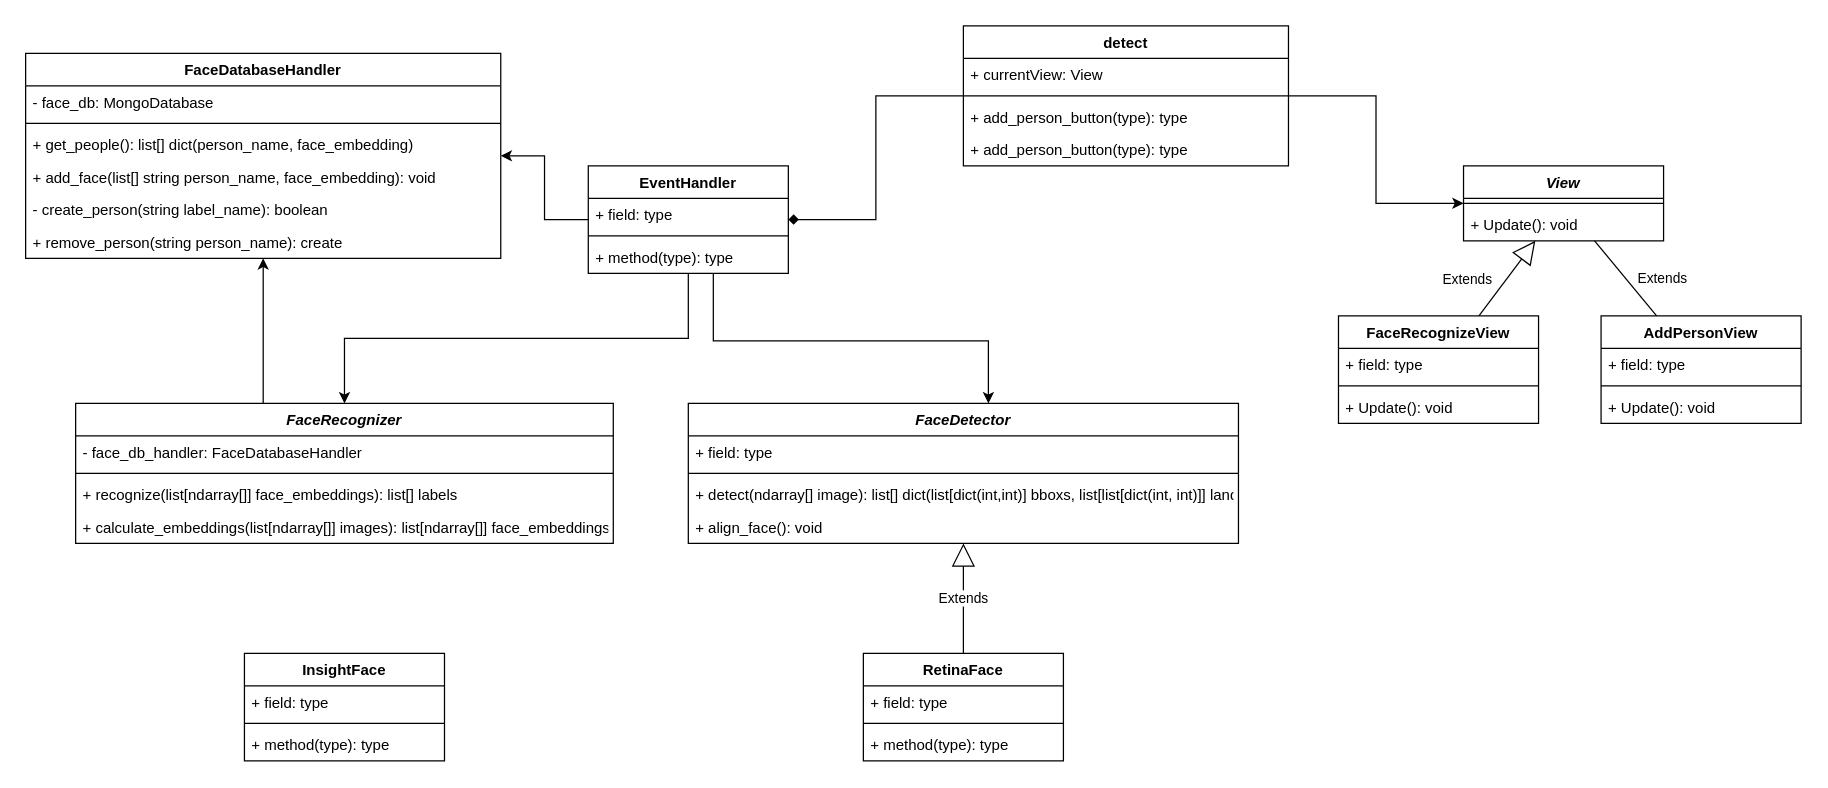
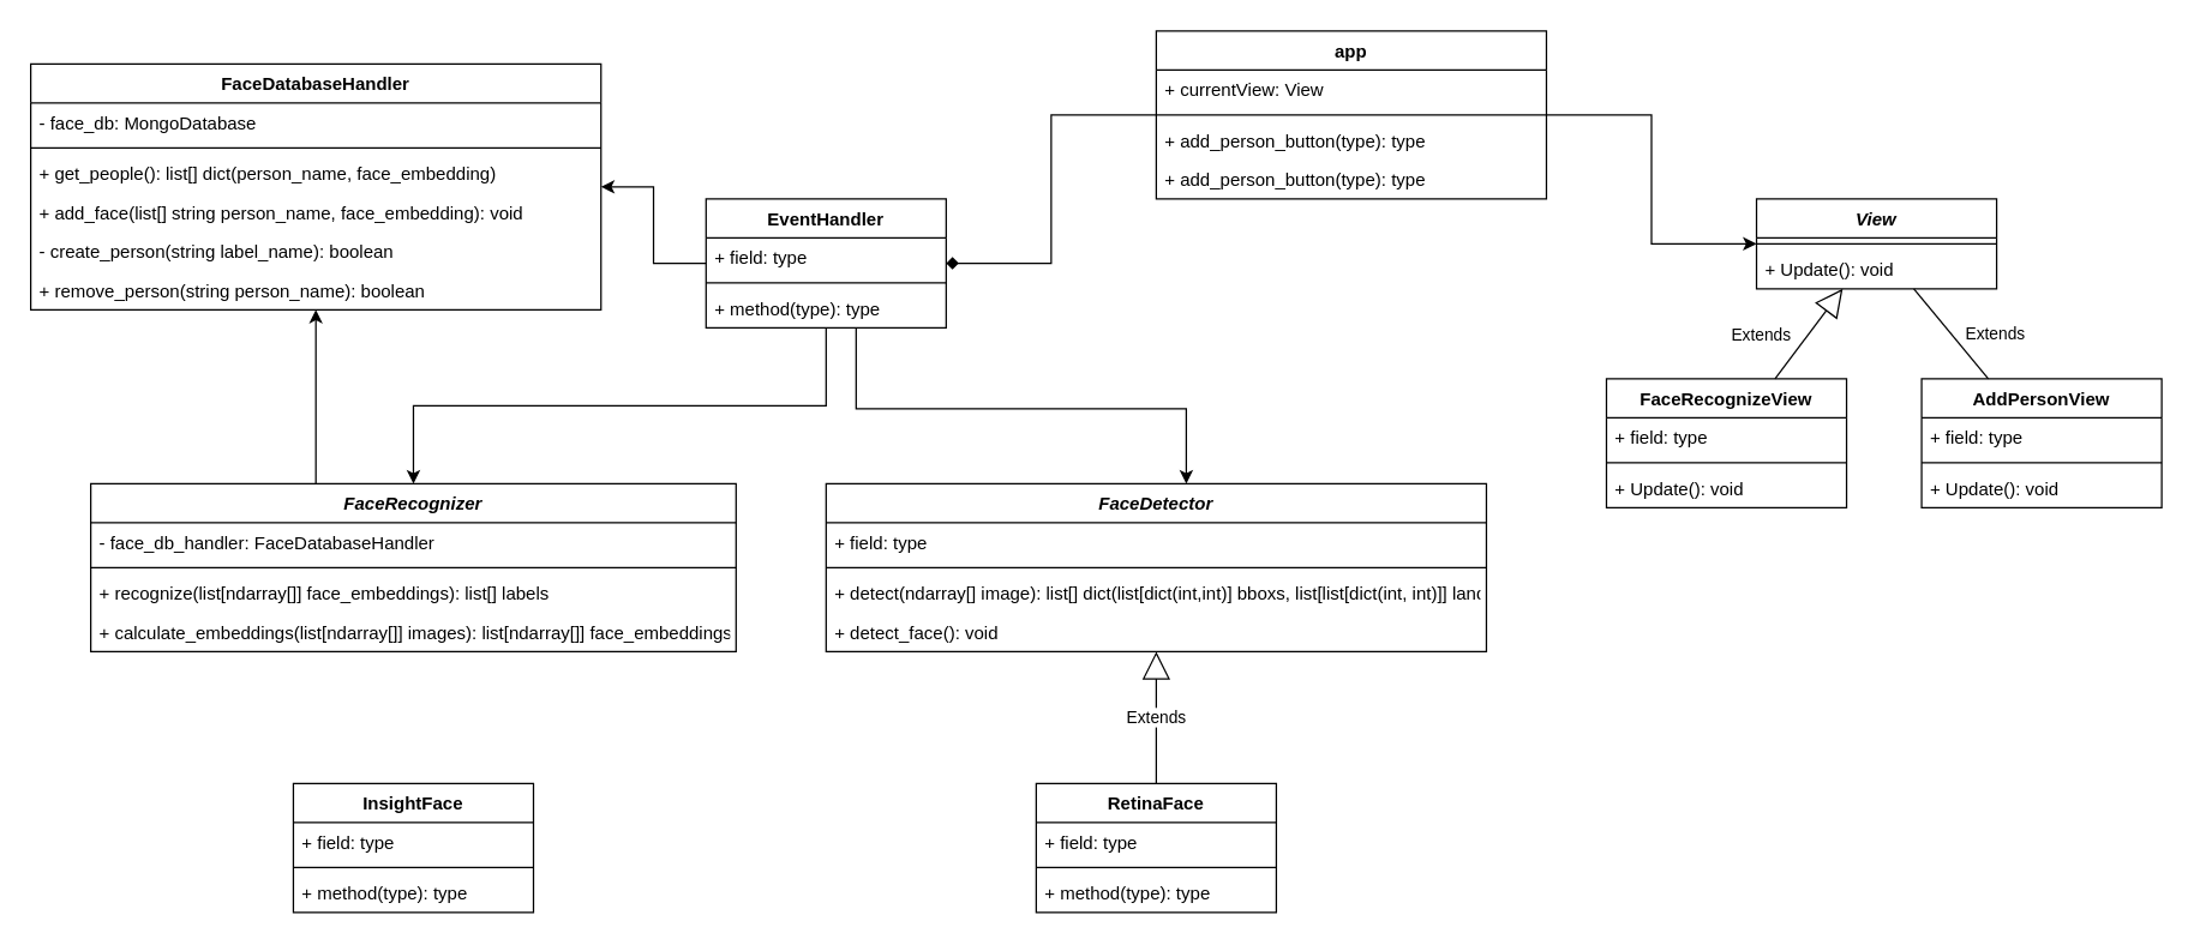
  <mxCell id="0" />
  <mxCell id="1" parent="0" />
  <mxCell id="2" style="edgeStyle=orthogonalEdgeStyle;rounded=0;orthogonalLoop=1;jettySize=auto;html=1;" parent="1" source="3" target="8" edge="1"><mxGeometry relative="1" as="geometry"><Array as="points"><mxPoint x="210" y="292" /><mxPoint x="210" y="292" /></Array></mxGeometry></mxCell>
  <mxCell id="3" value="FaceRecognizer" style="swimlane;fontStyle=3;align=center;verticalAlign=top;childLayout=stackLayout;horizontal=1;startSize=26;horizontalStack=0;resizeParent=1;resizeParentMax=0;resizeLast=0;collapsible=1;marginBottom=0;rounded=0;" parent="1" vertex="1"><mxGeometry x="60" y="322" width="430" height="112" as="geometry" /></mxCell>
  <mxCell id="4" value="- face_db_handler: FaceDatabaseHandler" style="text;strokeColor=none;fillColor=none;align=left;verticalAlign=top;spacingLeft=4;spacingRight=4;overflow=hidden;rotatable=0;points=[[0,0.5],[1,0.5]];portConstraint=eastwest;" parent="3" vertex="1"><mxGeometry y="26" width="430" height="26" as="geometry" /></mxCell>
  <mxCell id="5" value="" style="line;strokeWidth=1;fillColor=none;align=left;verticalAlign=middle;spacingTop=-1;spacingLeft=3;spacingRight=3;rotatable=0;labelPosition=right;points=[];portConstraint=eastwest;" parent="3" vertex="1"><mxGeometry y="52" width="430" height="8" as="geometry" /></mxCell>
  <mxCell id="6" value="+ recognize(list[ndarray[]] face_embeddings): list[] labels" style="text;strokeColor=none;fillColor=none;align=left;verticalAlign=top;spacingLeft=4;spacingRight=4;overflow=hidden;rotatable=0;points=[[0,0.5],[1,0.5]];portConstraint=eastwest;" parent="3" vertex="1"><mxGeometry y="60" width="430" height="26" as="geometry" /></mxCell>
  <mxCell id="7" value="+ calculate_embeddings(list[ndarray[]] images): list[ndarray[]] face_embeddings" style="text;strokeColor=none;fillColor=none;align=left;verticalAlign=top;spacingLeft=4;spacingRight=4;overflow=hidden;rotatable=0;points=[[0,0.5],[1,0.5]];portConstraint=eastwest;" parent="3" vertex="1"><mxGeometry y="86" width="430" height="26" as="geometry" /></mxCell>
  <mxCell id="8" value="FaceDatabaseHandler" style="swimlane;fontStyle=1;align=center;verticalAlign=top;childLayout=stackLayout;horizontal=1;startSize=26;horizontalStack=0;resizeParent=1;resizeParentMax=0;resizeLast=0;collapsible=1;marginBottom=0;rounded=0;" parent="1" vertex="1"><mxGeometry x="20" y="42" width="380" height="164" as="geometry" /></mxCell>
  <mxCell id="9" value="- face_db: MongoDatabase" style="text;strokeColor=none;fillColor=none;align=left;verticalAlign=top;spacingLeft=4;spacingRight=4;overflow=hidden;rotatable=0;points=[[0,0.5],[1,0.5]];portConstraint=eastwest;" parent="8" vertex="1"><mxGeometry y="26" width="380" height="26" as="geometry" /></mxCell>
  <mxCell id="10" value="" style="line;strokeWidth=1;fillColor=none;align=left;verticalAlign=middle;spacingTop=-1;spacingLeft=3;spacingRight=3;rotatable=0;labelPosition=right;points=[];portConstraint=eastwest;" parent="8" vertex="1"><mxGeometry y="52" width="380" height="8" as="geometry" /></mxCell>
  <mxCell id="11" value="+ get_people(): list[] dict(person_name, face_embedding)" style="text;strokeColor=none;fillColor=none;align=left;verticalAlign=top;spacingLeft=4;spacingRight=4;overflow=hidden;rotatable=0;points=[[0,0.5],[1,0.5]];portConstraint=eastwest;" parent="8" vertex="1"><mxGeometry y="60" width="380" height="26" as="geometry" /></mxCell>
  <mxCell id="12" value="+ add_face(list[] string person_name, face_embedding): void" style="text;strokeColor=none;fillColor=none;align=left;verticalAlign=top;spacingLeft=4;spacingRight=4;overflow=hidden;rotatable=0;points=[[0,0.5],[1,0.5]];portConstraint=eastwest;" parent="8" vertex="1"><mxGeometry y="86" width="380" height="26" as="geometry" /></mxCell>
  <mxCell id="13" value="- create_person(string label_name): boolean" style="text;strokeColor=none;fillColor=none;align=left;verticalAlign=top;spacingLeft=4;spacingRight=4;overflow=hidden;rotatable=0;points=[[0,0.5],[1,0.5]];portConstraint=eastwest;" parent="8" vertex="1"><mxGeometry y="112" width="380" height="26" as="geometry" /></mxCell>
- <mxCell id="14" value="+ remove_person(string person_name): create" style="text;strokeColor=none;fillColor=none;align=left;verticalAlign=top;spacingLeft=4;spacingRight=4;overflow=hidden;rotatable=0;points=[[0,0.5],[1,0.5]];portConstraint=eastwest;" parent="8" vertex="1"><mxGeometry y="138" width="380" height="26" as="geometry" /></mxCell>
+ <mxCell id="14" value="+ remove_person(string person_name): boolean" style="text;strokeColor=none;fillColor=none;align=left;verticalAlign=top;spacingLeft=4;spacingRight=4;overflow=hidden;rotatable=0;points=[[0,0.5],[1,0.5]];portConstraint=eastwest;" parent="8" vertex="1"><mxGeometry y="138" width="380" height="26" as="geometry" /></mxCell>
  <mxCell id="15" value="FaceDetector" style="swimlane;fontStyle=3;align=center;verticalAlign=top;childLayout=stackLayout;horizontal=1;startSize=26;horizontalStack=0;resizeParent=1;resizeParentMax=0;resizeLast=0;collapsible=1;marginBottom=0;rounded=0;" parent="1" vertex="1"><mxGeometry x="550" y="322" width="440" height="112" as="geometry" /></mxCell>
  <mxCell id="16" value="+ field: type" style="text;strokeColor=none;fillColor=none;align=left;verticalAlign=top;spacingLeft=4;spacingRight=4;overflow=hidden;rotatable=0;points=[[0,0.5],[1,0.5]];portConstraint=eastwest;" parent="15" vertex="1"><mxGeometry y="26" width="440" height="26" as="geometry" /></mxCell>
  <mxCell id="17" value="" style="line;strokeWidth=1;fillColor=none;align=left;verticalAlign=middle;spacingTop=-1;spacingLeft=3;spacingRight=3;rotatable=0;labelPosition=right;points=[];portConstraint=eastwest;" parent="15" vertex="1"><mxGeometry y="52" width="440" height="8" as="geometry" /></mxCell>
  <mxCell id="18" value="+ detect(ndarray[] image): list[] dict(list[dict(int,int)] bboxs, list[list[dict(int, int)]] landmarks)" style="text;strokeColor=none;fillColor=none;align=left;verticalAlign=top;spacingLeft=4;spacingRight=4;overflow=hidden;rotatable=0;points=[[0,0.5],[1,0.5]];portConstraint=eastwest;" parent="15" vertex="1"><mxGeometry y="60" width="440" height="26" as="geometry" /></mxCell>
- <mxCell id="19" value="+ align_face(): void" style="text;strokeColor=none;fillColor=none;align=left;verticalAlign=top;spacingLeft=4;spacingRight=4;overflow=hidden;rotatable=0;points=[[0,0.5],[1,0.5]];portConstraint=eastwest;" parent="15" vertex="1"><mxGeometry y="86" width="440" height="26" as="geometry" /></mxCell>
+ <mxCell id="19" value="+ detect_face(): void" style="text;strokeColor=none;fillColor=none;align=left;verticalAlign=top;spacingLeft=4;spacingRight=4;overflow=hidden;rotatable=0;points=[[0,0.5],[1,0.5]];portConstraint=eastwest;" parent="15" vertex="1"><mxGeometry y="86" width="440" height="26" as="geometry" /></mxCell>
  <mxCell id="20" style="edgeStyle=orthogonalEdgeStyle;rounded=0;orthogonalLoop=1;jettySize=auto;html=1;" parent="1" source="22" target="34" edge="1"><mxGeometry relative="1" as="geometry" /></mxCell>
  <mxCell id="21" style="edgeStyle=orthogonalEdgeStyle;rounded=0;orthogonalLoop=1;jettySize=auto;html=1;endArrow=diamond;" edge="1" parent="1" source="22" target="30"><mxGeometry relative="1" as="geometry" /></mxCell>
- <mxCell id="22" value="detect" style="swimlane;fontStyle=1;align=center;verticalAlign=top;childLayout=stackLayout;horizontal=1;startSize=26;horizontalStack=0;resizeParent=1;resizeParentMax=0;resizeLast=0;collapsible=1;marginBottom=0;rounded=0;" parent="1" vertex="1"><mxGeometry x="770" y="20" width="260" height="112" as="geometry" /></mxCell>
+ <mxCell id="22" value="app" style="swimlane;fontStyle=1;align=center;verticalAlign=top;childLayout=stackLayout;horizontal=1;startSize=26;horizontalStack=0;resizeParent=1;resizeParentMax=0;resizeLast=0;collapsible=1;marginBottom=0;rounded=0;" parent="1" vertex="1"><mxGeometry x="770" y="20" width="260" height="112" as="geometry" /></mxCell>
  <mxCell id="23" value="+ currentView: View" style="text;strokeColor=none;fillColor=none;align=left;verticalAlign=top;spacingLeft=4;spacingRight=4;overflow=hidden;rotatable=0;points=[[0,0.5],[1,0.5]];portConstraint=eastwest;" parent="22" vertex="1"><mxGeometry y="26" width="260" height="26" as="geometry" /></mxCell>
  <mxCell id="24" value="" style="line;strokeWidth=1;fillColor=none;align=left;verticalAlign=middle;spacingTop=-1;spacingLeft=3;spacingRight=3;rotatable=0;labelPosition=right;points=[];portConstraint=eastwest;" parent="22" vertex="1"><mxGeometry y="52" width="260" height="8" as="geometry" /></mxCell>
  <mxCell id="25" value="+ add_person_button(type): type" style="text;strokeColor=none;fillColor=none;align=left;verticalAlign=top;spacingLeft=4;spacingRight=4;overflow=hidden;rotatable=0;points=[[0,0.5],[1,0.5]];portConstraint=eastwest;" parent="22" vertex="1"><mxGeometry y="60" width="260" height="26" as="geometry" /></mxCell>
  <mxCell id="26" value="+ add_person_button(type): type" style="text;strokeColor=none;fillColor=none;align=left;verticalAlign=top;spacingLeft=4;spacingRight=4;overflow=hidden;rotatable=0;points=[[0,0.5],[1,0.5]];portConstraint=eastwest;" parent="22" vertex="1"><mxGeometry y="86" width="260" height="26" as="geometry" /></mxCell>
  <mxCell id="27" style="edgeStyle=orthogonalEdgeStyle;rounded=0;orthogonalLoop=1;jettySize=auto;html=1;" parent="1" source="30" target="3" edge="1"><mxGeometry relative="1" as="geometry" /></mxCell>
  <mxCell id="28" style="edgeStyle=orthogonalEdgeStyle;rounded=0;orthogonalLoop=1;jettySize=auto;html=1;" parent="1" source="30" target="15" edge="1"><mxGeometry relative="1" as="geometry"><Array as="points"><mxPoint x="570" y="272" /><mxPoint x="790" y="272" /></Array></mxGeometry></mxCell>
  <mxCell id="29" style="edgeStyle=orthogonalEdgeStyle;rounded=0;orthogonalLoop=1;jettySize=auto;html=1;" parent="1" source="30" target="8" edge="1"><mxGeometry relative="1" as="geometry" /></mxCell>
  <mxCell id="30" value="EventHandler" style="swimlane;fontStyle=1;align=center;verticalAlign=top;childLayout=stackLayout;horizontal=1;startSize=26;horizontalStack=0;resizeParent=1;resizeParentMax=0;resizeLast=0;collapsible=1;marginBottom=0;rounded=0;" parent="1" vertex="1"><mxGeometry x="470" y="132" width="160" height="86" as="geometry" /></mxCell>
  <mxCell id="31" value="+ field: type" style="text;strokeColor=none;fillColor=none;align=left;verticalAlign=top;spacingLeft=4;spacingRight=4;overflow=hidden;rotatable=0;points=[[0,0.5],[1,0.5]];portConstraint=eastwest;" parent="30" vertex="1"><mxGeometry y="26" width="160" height="26" as="geometry" /></mxCell>
  <mxCell id="32" value="" style="line;strokeWidth=1;fillColor=none;align=left;verticalAlign=middle;spacingTop=-1;spacingLeft=3;spacingRight=3;rotatable=0;labelPosition=right;points=[];portConstraint=eastwest;" parent="30" vertex="1"><mxGeometry y="52" width="160" height="8" as="geometry" /></mxCell>
  <mxCell id="33" value="+ method(type): type" style="text;strokeColor=none;fillColor=none;align=left;verticalAlign=top;spacingLeft=4;spacingRight=4;overflow=hidden;rotatable=0;points=[[0,0.5],[1,0.5]];portConstraint=eastwest;" parent="30" vertex="1"><mxGeometry y="60" width="160" height="26" as="geometry" /></mxCell>
  <mxCell id="34" value="View" style="swimlane;fontStyle=3;align=center;verticalAlign=top;childLayout=stackLayout;horizontal=1;startSize=26;horizontalStack=0;resizeParent=1;resizeParentMax=0;resizeLast=0;collapsible=1;marginBottom=0;rounded=0;" parent="1" vertex="1"><mxGeometry x="1170" y="132" width="160" height="60" as="geometry" /></mxCell>
  <mxCell id="35" value="" style="line;strokeWidth=1;fillColor=none;align=left;verticalAlign=middle;spacingTop=-1;spacingLeft=3;spacingRight=3;rotatable=0;labelPosition=right;points=[];portConstraint=eastwest;" parent="34" vertex="1"><mxGeometry y="26" width="160" height="8" as="geometry" /></mxCell>
  <mxCell id="36" value="+ Update(): void" style="text;strokeColor=none;fillColor=none;align=left;verticalAlign=top;spacingLeft=4;spacingRight=4;overflow=hidden;rotatable=0;points=[[0,0.5],[1,0.5]];portConstraint=eastwest;" parent="34" vertex="1"><mxGeometry y="34" width="160" height="26" as="geometry" /></mxCell>
  <mxCell id="37" value="AddPersonView" style="swimlane;fontStyle=1;align=center;verticalAlign=top;childLayout=stackLayout;horizontal=1;startSize=26;horizontalStack=0;resizeParent=1;resizeParentMax=0;resizeLast=0;collapsible=1;marginBottom=0;rounded=0;" parent="1" vertex="1"><mxGeometry x="1280" y="252" width="160" height="86" as="geometry" /></mxCell>
  <mxCell id="38" value="+ field: type" style="text;strokeColor=none;fillColor=none;align=left;verticalAlign=top;spacingLeft=4;spacingRight=4;overflow=hidden;rotatable=0;points=[[0,0.5],[1,0.5]];portConstraint=eastwest;" parent="37" vertex="1"><mxGeometry y="26" width="160" height="26" as="geometry" /></mxCell>
  <mxCell id="39" value="" style="line;strokeWidth=1;fillColor=none;align=left;verticalAlign=middle;spacingTop=-1;spacingLeft=3;spacingRight=3;rotatable=0;labelPosition=right;points=[];portConstraint=eastwest;" parent="37" vertex="1"><mxGeometry y="52" width="160" height="8" as="geometry" /></mxCell>
  <mxCell id="40" value="+ Update(): void" style="text;strokeColor=none;fillColor=none;align=left;verticalAlign=top;spacingLeft=4;spacingRight=4;overflow=hidden;rotatable=0;points=[[0,0.5],[1,0.5]];portConstraint=eastwest;" parent="37" vertex="1"><mxGeometry y="60" width="160" height="26" as="geometry" /></mxCell>
  <mxCell id="41" value="FaceRecognizeView" style="swimlane;fontStyle=1;align=center;verticalAlign=top;childLayout=stackLayout;horizontal=1;startSize=26;horizontalStack=0;resizeParent=1;resizeParentMax=0;resizeLast=0;collapsible=1;marginBottom=0;rounded=0;" parent="1" vertex="1"><mxGeometry x="1070" y="252" width="160" height="86" as="geometry" /></mxCell>
  <mxCell id="42" value="+ field: type" style="text;strokeColor=none;fillColor=none;align=left;verticalAlign=top;spacingLeft=4;spacingRight=4;overflow=hidden;rotatable=0;points=[[0,0.5],[1,0.5]];portConstraint=eastwest;" parent="41" vertex="1"><mxGeometry y="26" width="160" height="26" as="geometry" /></mxCell>
  <mxCell id="43" value="" style="line;strokeWidth=1;fillColor=none;align=left;verticalAlign=middle;spacingTop=-1;spacingLeft=3;spacingRight=3;rotatable=0;labelPosition=right;points=[];portConstraint=eastwest;" parent="41" vertex="1"><mxGeometry y="52" width="160" height="8" as="geometry" /></mxCell>
  <mxCell id="44" value="+ Update(): void" style="text;strokeColor=none;fillColor=none;align=left;verticalAlign=top;spacingLeft=4;spacingRight=4;overflow=hidden;rotatable=0;points=[[0,0.5],[1,0.5]];portConstraint=eastwest;" parent="41" vertex="1"><mxGeometry y="60" width="160" height="26" as="geometry" /></mxCell>
  <mxCell id="45" value="Extends" style="endArrow=block;endSize=16;endFill=0;html=1;" parent="1" source="41" target="34" edge="1"><mxGeometry x="-0.516" y="25" width="160" relative="1" as="geometry"><mxPoint x="1030" y="404.66" as="sourcePoint" /><mxPoint x="1190" y="404.66" as="targetPoint" /><mxPoint as="offset" /></mxGeometry></mxCell>
  <mxCell id="46" value="Extends" style="endArrow=none;endSize=16;endFill=0;html=1;" parent="1" source="37" target="34" edge="1"><mxGeometry x="-0.497" y="-23" width="160" relative="1" as="geometry"><mxPoint x="1279.997" y="272" as="sourcePoint" /><mxPoint x="1297.696" y="232" as="targetPoint" /><mxPoint as="offset" /></mxGeometry></mxCell>
  <mxCell id="47" value="RetinaFace" style="swimlane;fontStyle=1;align=center;verticalAlign=top;childLayout=stackLayout;horizontal=1;startSize=26;horizontalStack=0;resizeParent=1;resizeParentMax=0;resizeLast=0;collapsible=1;marginBottom=0;" vertex="1" parent="1"><mxGeometry x="690" y="522" width="160" height="86" as="geometry" /></mxCell>
  <mxCell id="48" value="+ field: type" style="text;strokeColor=none;fillColor=none;align=left;verticalAlign=top;spacingLeft=4;spacingRight=4;overflow=hidden;rotatable=0;points=[[0,0.5],[1,0.5]];portConstraint=eastwest;" vertex="1" parent="47"><mxGeometry y="26" width="160" height="26" as="geometry" /></mxCell>
  <mxCell id="49" value="" style="line;strokeWidth=1;fillColor=none;align=left;verticalAlign=middle;spacingTop=-1;spacingLeft=3;spacingRight=3;rotatable=0;labelPosition=right;points=[];portConstraint=eastwest;" vertex="1" parent="47"><mxGeometry y="52" width="160" height="8" as="geometry" /></mxCell>
  <mxCell id="50" value="+ method(type): type" style="text;strokeColor=none;fillColor=none;align=left;verticalAlign=top;spacingLeft=4;spacingRight=4;overflow=hidden;rotatable=0;points=[[0,0.5],[1,0.5]];portConstraint=eastwest;" vertex="1" parent="47"><mxGeometry y="60" width="160" height="26" as="geometry" /></mxCell>
  <mxCell id="51" value="Extends" style="endArrow=block;endSize=16;endFill=0;html=1;exitX=0.5;exitY=0;exitDx=0;exitDy=0;" edge="1" parent="1" source="47" target="15"><mxGeometry width="160" relative="1" as="geometry"><mxPoint x="20" y="622" as="sourcePoint" /><mxPoint x="180" y="622" as="targetPoint" /></mxGeometry></mxCell>
  <mxCell id="52" value="InsightFace" style="swimlane;fontStyle=1;align=center;verticalAlign=top;childLayout=stackLayout;horizontal=1;startSize=26;horizontalStack=0;resizeParent=1;resizeParentMax=0;resizeLast=0;collapsible=1;marginBottom=0;" vertex="1" parent="1"><mxGeometry x="195" y="522" width="160" height="86" as="geometry" /></mxCell>
  <mxCell id="53" value="+ field: type" style="text;strokeColor=none;fillColor=none;align=left;verticalAlign=top;spacingLeft=4;spacingRight=4;overflow=hidden;rotatable=0;points=[[0,0.5],[1,0.5]];portConstraint=eastwest;" vertex="1" parent="52"><mxGeometry y="26" width="160" height="26" as="geometry" /></mxCell>
  <mxCell id="54" value="" style="line;strokeWidth=1;fillColor=none;align=left;verticalAlign=middle;spacingTop=-1;spacingLeft=3;spacingRight=3;rotatable=0;labelPosition=right;points=[];portConstraint=eastwest;" vertex="1" parent="52"><mxGeometry y="52" width="160" height="8" as="geometry" /></mxCell>
  <mxCell id="55" value="+ method(type): type" style="text;strokeColor=none;fillColor=none;align=left;verticalAlign=top;spacingLeft=4;spacingRight=4;overflow=hidden;rotatable=0;points=[[0,0.5],[1,0.5]];portConstraint=eastwest;" vertex="1" parent="52"><mxGeometry y="60" width="160" height="26" as="geometry" /></mxCell>
